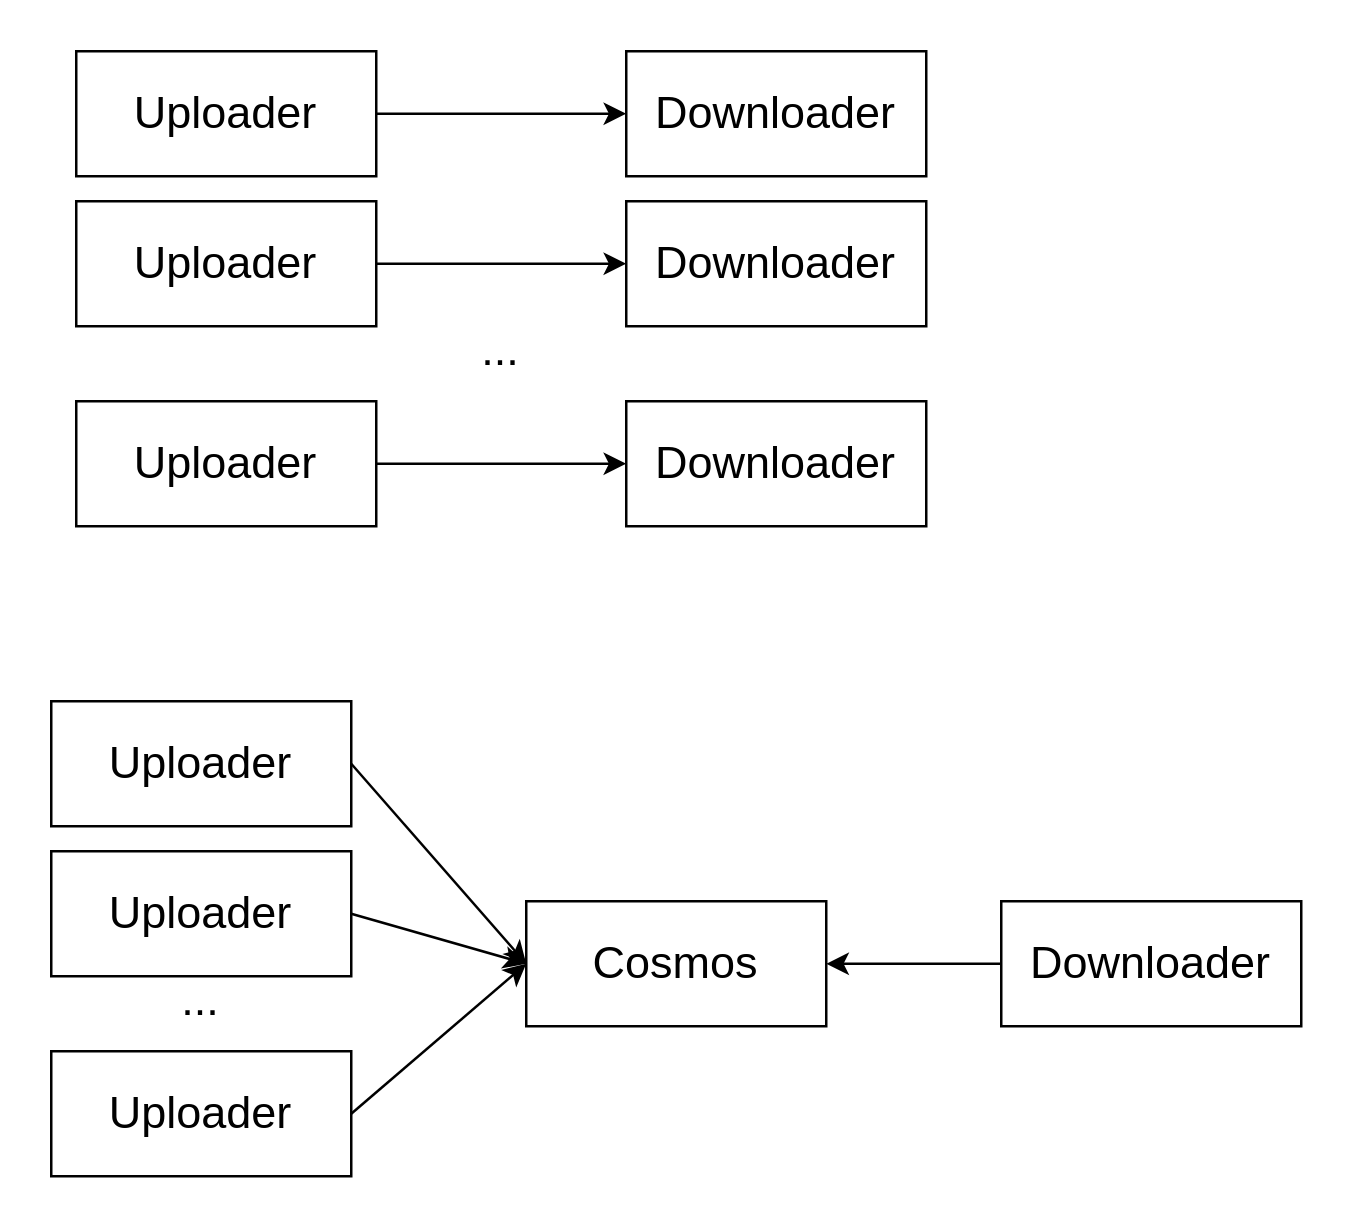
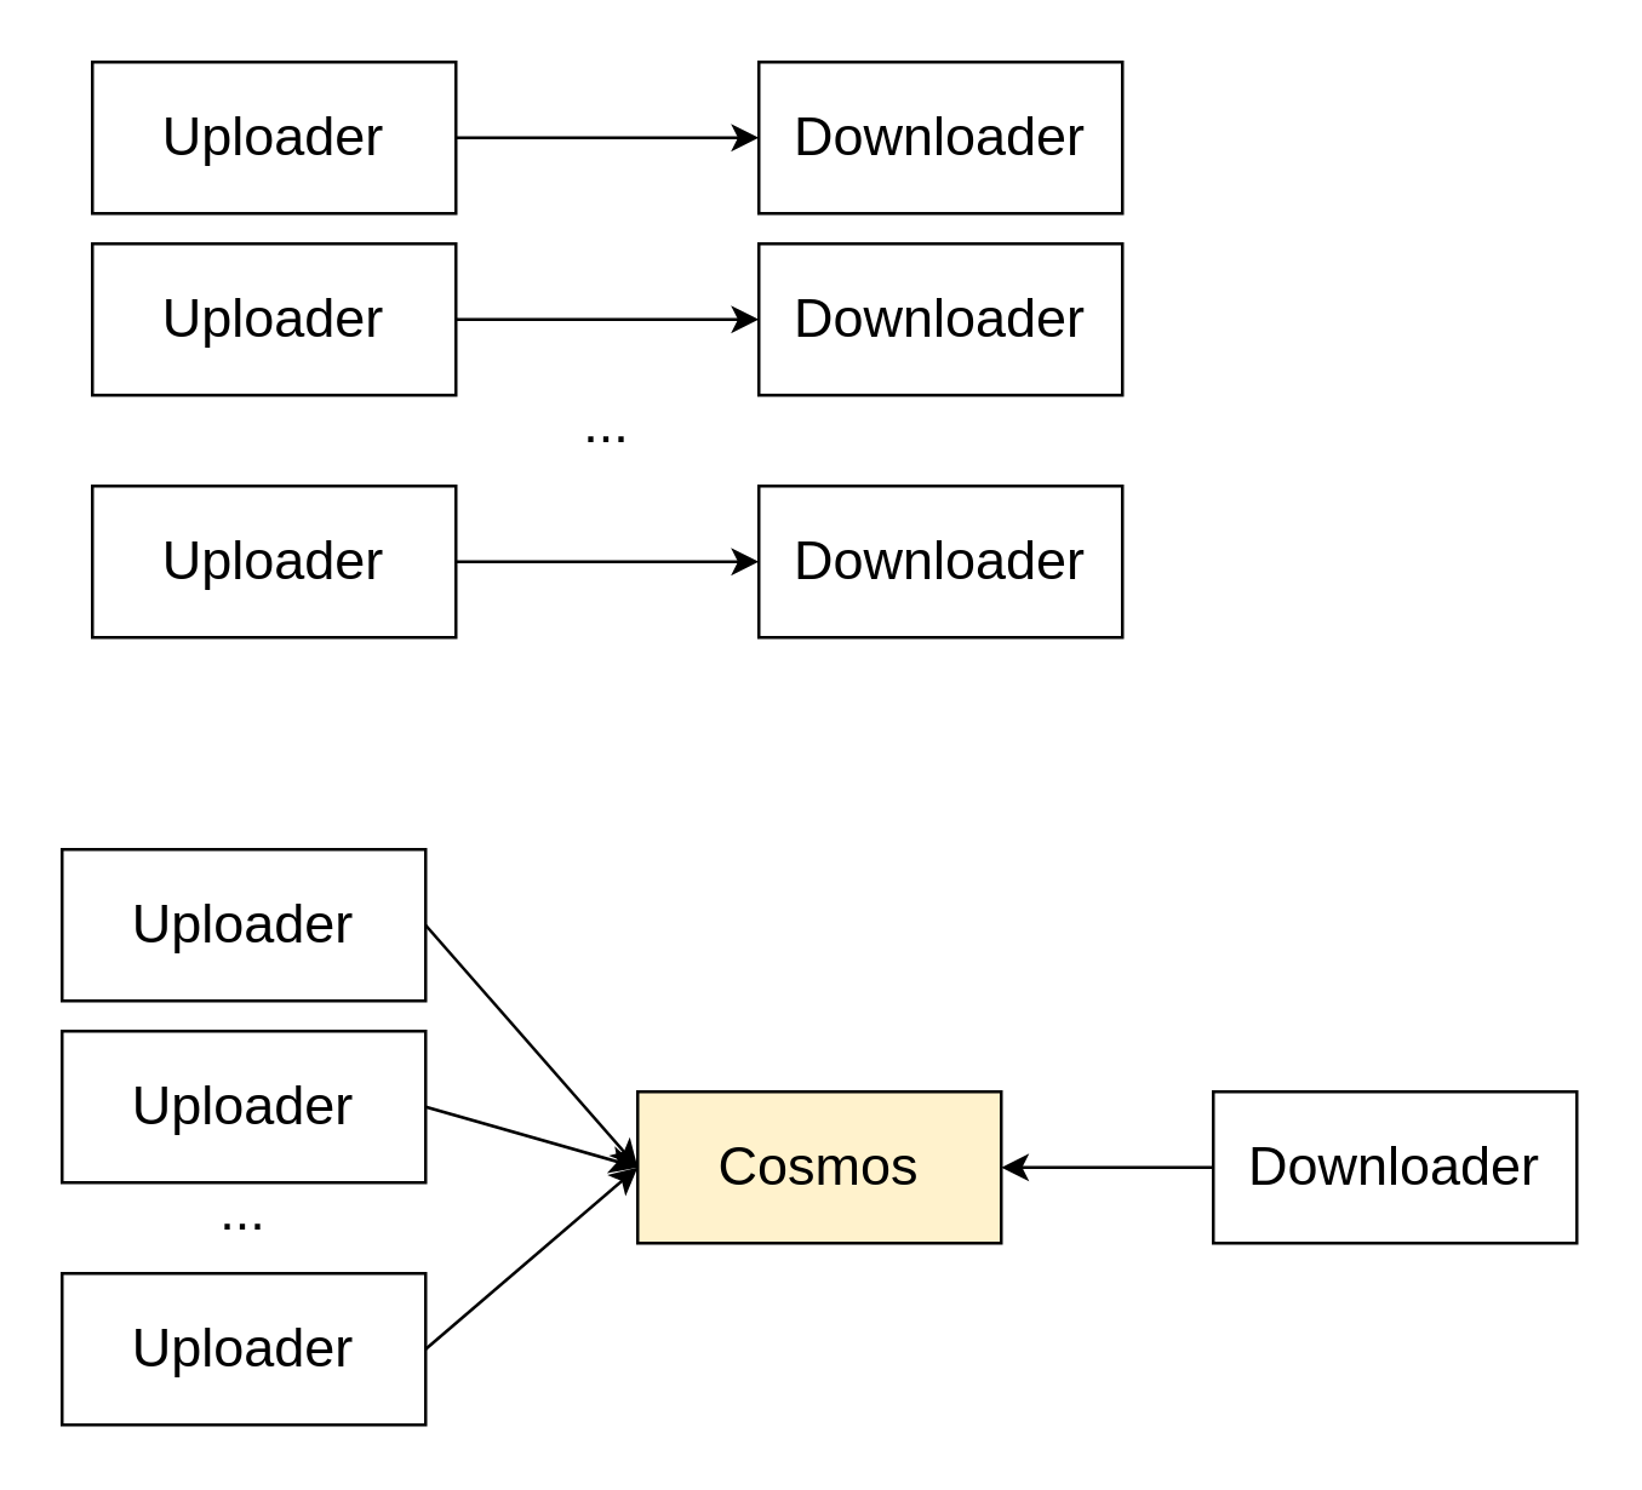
  <mxCell id="0" />
  <mxCell id="1" parent="0" />
  <mxCell id="2" value="&lt;font style=&quot;font-size: 18px&quot;&gt;Uploader&lt;/font&gt;" style="rounded=0;whiteSpace=wrap;html=1;" vertex="1" parent="1"><mxGeometry x="30" y="20" width="120" height="50" as="geometry" /></mxCell>
  <mxCell id="3" value="&lt;font style=&quot;font-size: 18px&quot;&gt;Downloader&lt;br&gt;&lt;/font&gt;" style="rounded=0;whiteSpace=wrap;html=1;" vertex="1" parent="1"><mxGeometry x="250" y="20" width="120" height="50" as="geometry" /></mxCell>
  <mxCell id="4" value="" style="endArrow=classic;html=1;exitX=1;exitY=0.5;exitDx=0;exitDy=0;entryX=0;entryY=0.5;entryDx=0;entryDy=0;" edge="1" parent="1" source="2" target="3"><mxGeometry width="50" height="50" relative="1" as="geometry"><mxPoint x="320" y="380" as="sourcePoint" /><mxPoint x="370" y="330" as="targetPoint" /></mxGeometry></mxCell>
  <mxCell id="5" value="&lt;font style=&quot;font-size: 18px&quot;&gt;Uploader&lt;/font&gt;" style="rounded=0;whiteSpace=wrap;html=1;" vertex="1" parent="1"><mxGeometry x="30" y="80" width="120" height="50" as="geometry" /></mxCell>
  <mxCell id="6" value="&lt;font style=&quot;font-size: 18px&quot;&gt;Downloader&lt;br&gt;&lt;/font&gt;" style="rounded=0;whiteSpace=wrap;html=1;" vertex="1" parent="1"><mxGeometry x="250" y="80" width="120" height="50" as="geometry" /></mxCell>
  <mxCell id="7" value="" style="endArrow=classic;html=1;exitX=1;exitY=0.5;exitDx=0;exitDy=0;entryX=0;entryY=0.5;entryDx=0;entryDy=0;" edge="1" parent="1" source="5" target="6"><mxGeometry width="50" height="50" relative="1" as="geometry"><mxPoint x="320" y="440" as="sourcePoint" /><mxPoint x="370" y="390" as="targetPoint" /></mxGeometry></mxCell>
  <mxCell id="8" value="&lt;font style=&quot;font-size: 18px&quot;&gt;Uploader&lt;/font&gt;" style="rounded=0;whiteSpace=wrap;html=1;" vertex="1" parent="1"><mxGeometry x="30" y="160" width="120" height="50" as="geometry" /></mxCell>
  <mxCell id="9" value="&lt;font style=&quot;font-size: 18px&quot;&gt;Downloader&lt;br&gt;&lt;/font&gt;" style="rounded=0;whiteSpace=wrap;html=1;" vertex="1" parent="1"><mxGeometry x="250" y="160" width="120" height="50" as="geometry" /></mxCell>
  <mxCell id="10" value="" style="endArrow=classic;html=1;exitX=1;exitY=0.5;exitDx=0;exitDy=0;entryX=0;entryY=0.5;entryDx=0;entryDy=0;" edge="1" parent="1" source="8" target="9"><mxGeometry width="50" height="50" relative="1" as="geometry"><mxPoint x="320" y="480" as="sourcePoint" /><mxPoint x="370" y="430" as="targetPoint" /></mxGeometry></mxCell>
  <mxCell id="11" value="&lt;font style=&quot;font-size: 18px&quot;&gt;...&lt;/font&gt;" style="text;html=1;strokeColor=none;fillColor=none;align=center;verticalAlign=middle;whiteSpace=wrap;rounded=0;" vertex="1" parent="1"><mxGeometry x="160" y="130" width="80" height="20" as="geometry" /></mxCell>
  <mxCell id="12" value="&lt;font style=&quot;font-size: 18px&quot;&gt;Uploader&lt;/font&gt;" style="rounded=0;whiteSpace=wrap;html=1;" vertex="1" parent="1"><mxGeometry x="20" y="280" width="120" height="50" as="geometry" /></mxCell>
  <mxCell id="13" value="&lt;font style=&quot;font-size: 18px&quot;&gt;Uploader&lt;/font&gt;" style="rounded=0;whiteSpace=wrap;html=1;" vertex="1" parent="1"><mxGeometry x="20" y="340" width="120" height="50" as="geometry" /></mxCell>
  <mxCell id="14" value="&lt;font style=&quot;font-size: 18px&quot;&gt;Uploader&lt;/font&gt;" style="rounded=0;whiteSpace=wrap;html=1;" vertex="1" parent="1"><mxGeometry x="20" y="420" width="120" height="50" as="geometry" /></mxCell>
  <mxCell id="15" value="&lt;font style=&quot;font-size: 18px&quot;&gt;...&lt;/font&gt;" style="text;html=1;strokeColor=none;fillColor=none;align=center;verticalAlign=middle;whiteSpace=wrap;rounded=0;" vertex="1" parent="1"><mxGeometry x="40" y="390" width="80" height="20" as="geometry" /></mxCell>
- <mxCell id="16" value="&lt;font style=&quot;font-size: 18px&quot;&gt;Cosmos&lt;/font&gt;" style="rounded=0;whiteSpace=wrap;html=1;" vertex="1" parent="1"><mxGeometry x="210" y="360" width="120" height="50" as="geometry" /></mxCell>
+ <mxCell id="16" value="&lt;font style=&quot;font-size: 18px&quot;&gt;Cosmos&lt;/font&gt;" style="rounded=0;whiteSpace=wrap;html=1;fillColor=#fff2cc;" vertex="1" parent="1"><mxGeometry x="210" y="360" width="120" height="50" as="geometry" /></mxCell>
  <mxCell id="17" value="" style="endArrow=classic;html=1;exitX=1;exitY=0.5;exitDx=0;exitDy=0;entryX=0;entryY=0.5;entryDx=0;entryDy=0;" edge="1" parent="1" source="12" target="16"><mxGeometry width="50" height="50" relative="1" as="geometry"><mxPoint x="160" y="350" as="sourcePoint" /><mxPoint x="210" y="300" as="targetPoint" /></mxGeometry></mxCell>
  <mxCell id="18" value="" style="endArrow=classic;html=1;exitX=1;exitY=0.5;exitDx=0;exitDy=0;entryX=0;entryY=0.5;entryDx=0;entryDy=0;" edge="1" parent="1" source="14" target="16"><mxGeometry width="50" height="50" relative="1" as="geometry"><mxPoint x="150" y="315" as="sourcePoint" /><mxPoint x="220" y="395" as="targetPoint" /></mxGeometry></mxCell>
  <mxCell id="19" value="" style="endArrow=classic;html=1;exitX=1;exitY=0.5;exitDx=0;exitDy=0;entryX=0;entryY=0.5;entryDx=0;entryDy=0;" edge="1" parent="1" source="13" target="16"><mxGeometry width="50" height="50" relative="1" as="geometry"><mxPoint x="210" y="360" as="sourcePoint" /><mxPoint x="260" y="310" as="targetPoint" /></mxGeometry></mxCell>
  <mxCell id="20" style="edgeStyle=orthogonalEdgeStyle;rounded=0;orthogonalLoop=1;jettySize=auto;html=1;" edge="1" parent="1" source="21" target="16"><mxGeometry relative="1" as="geometry" /></mxCell>
  <mxCell id="21" value="&lt;font style=&quot;font-size: 18px&quot;&gt;Downloader&lt;br&gt;&lt;/font&gt;" style="rounded=0;whiteSpace=wrap;html=1;" vertex="1" parent="1"><mxGeometry x="400" y="360" width="120" height="50" as="geometry" /></mxCell>
